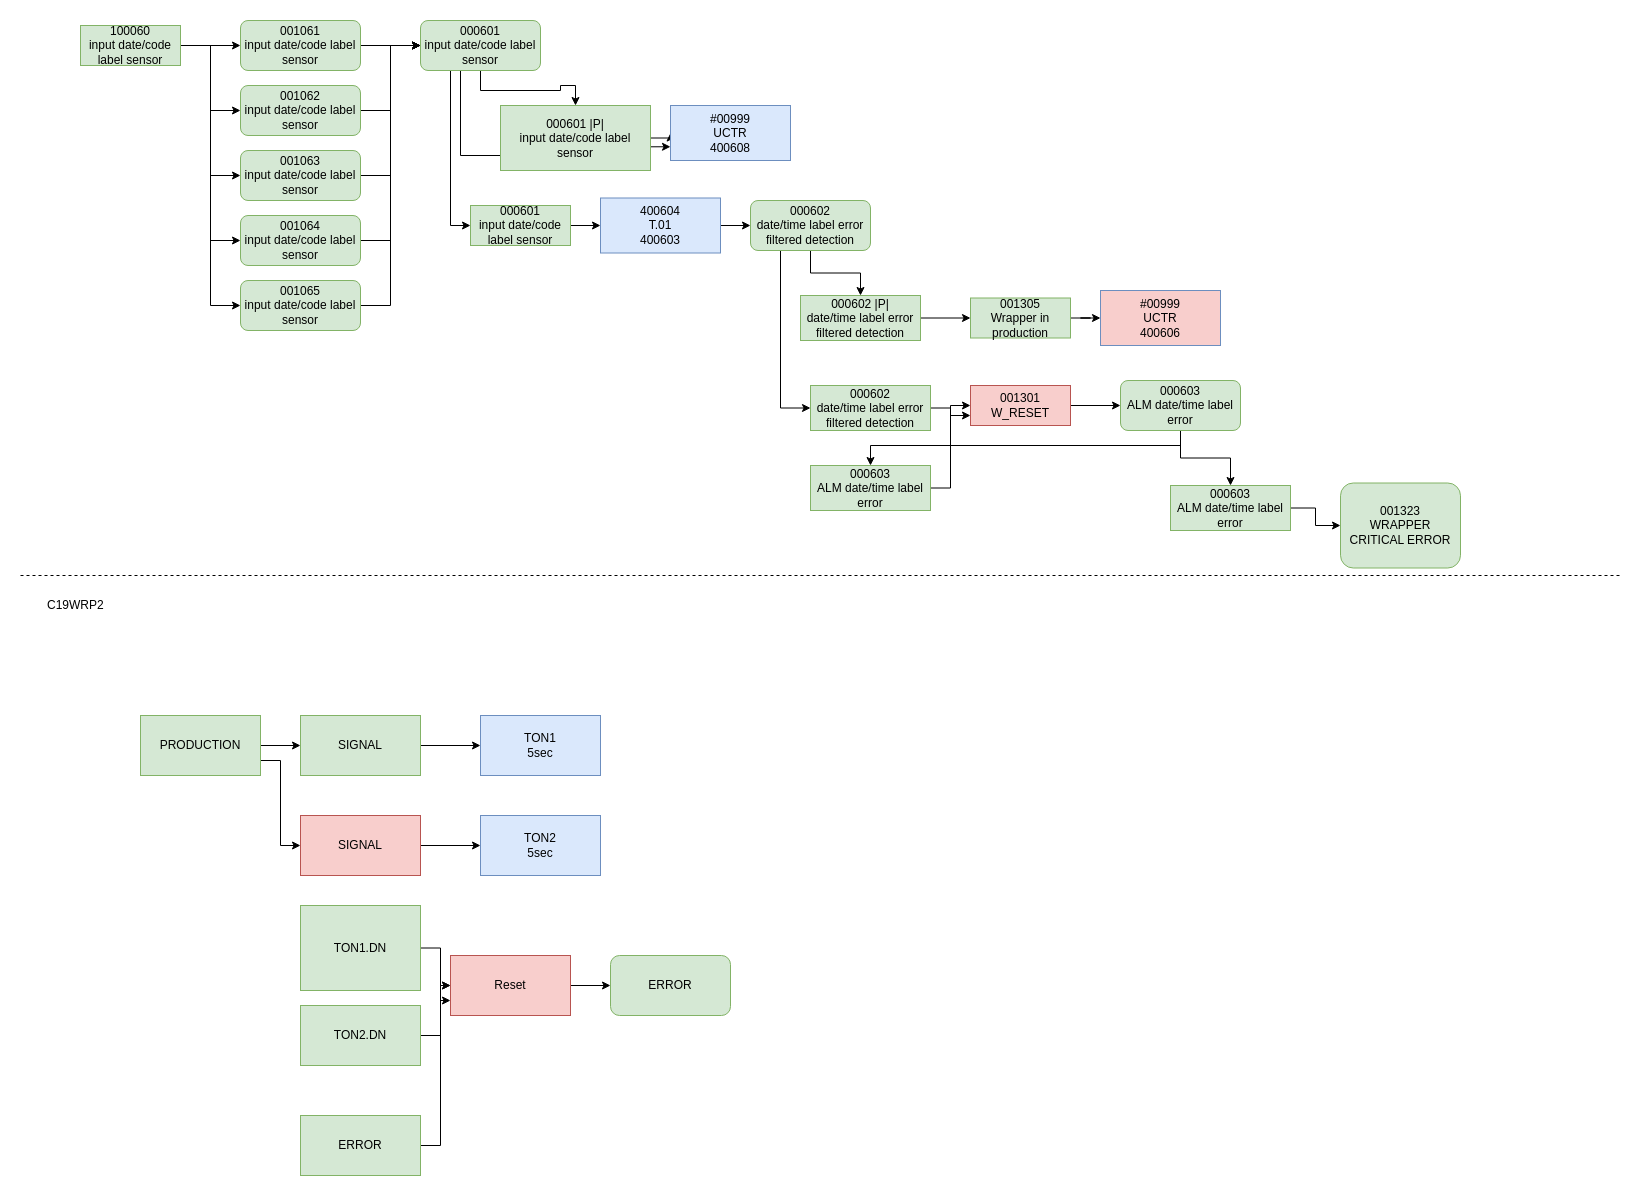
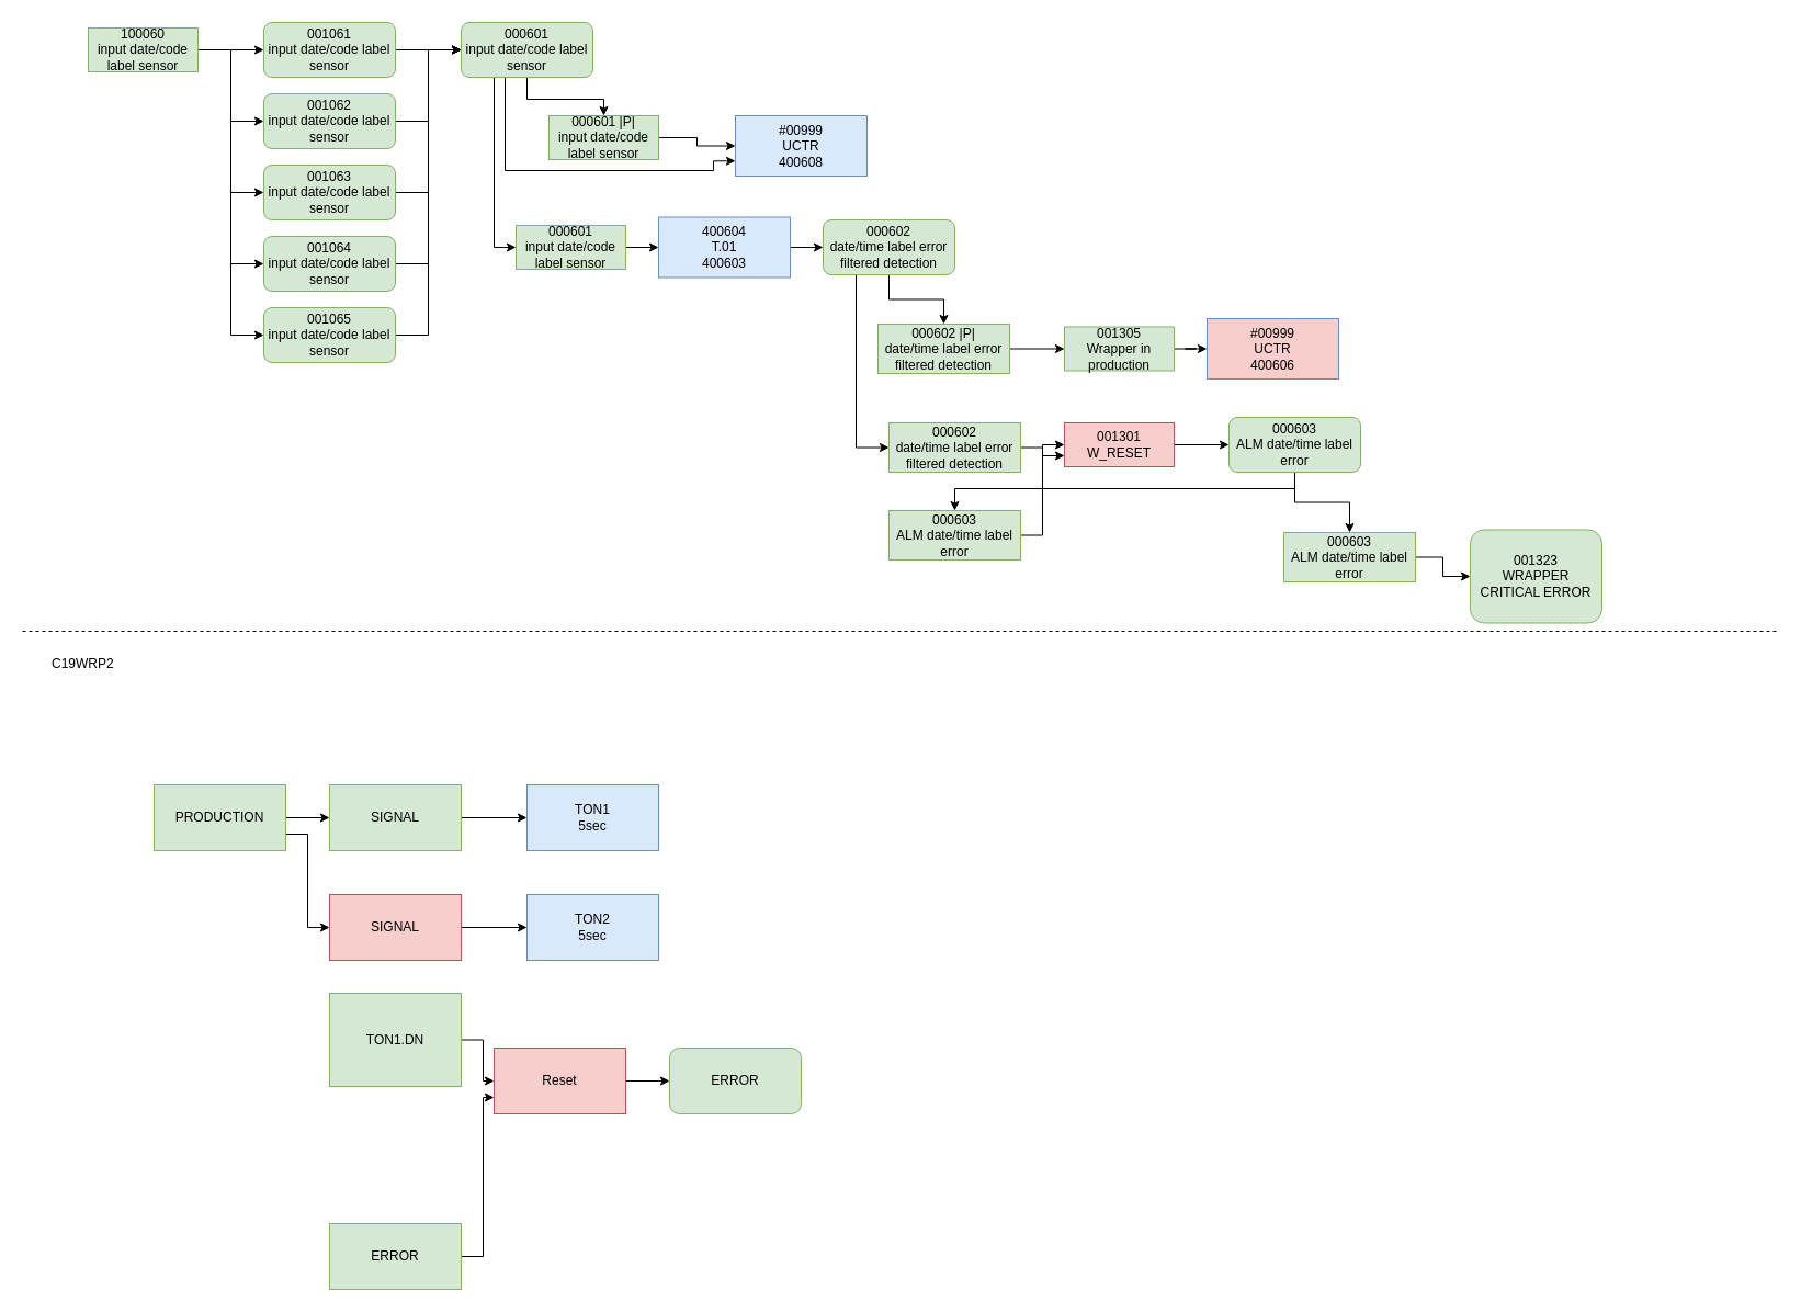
  <mxCell id="0" />
  <mxCell id="1" parent="0" />
  <mxCell id="2" style="edgeStyle=orthogonalEdgeStyle;rounded=0;orthogonalLoop=1;jettySize=auto;html=1;" edge="1" parent="1" source="7" target="9"><mxGeometry relative="1" as="geometry" /></mxCell>
  <mxCell id="3" style="edgeStyle=orthogonalEdgeStyle;rounded=0;orthogonalLoop=1;jettySize=auto;html=1;entryX=0;entryY=0.5;entryDx=0;entryDy=0;" edge="1" parent="1" source="7" target="11"><mxGeometry relative="1" as="geometry" /></mxCell>
  <mxCell id="4" style="edgeStyle=orthogonalEdgeStyle;rounded=0;orthogonalLoop=1;jettySize=auto;html=1;entryX=0;entryY=0.5;entryDx=0;entryDy=0;" edge="1" parent="1" source="7" target="13"><mxGeometry relative="1" as="geometry" /></mxCell>
  <mxCell id="5" style="edgeStyle=orthogonalEdgeStyle;rounded=0;orthogonalLoop=1;jettySize=auto;html=1;entryX=0;entryY=0.5;entryDx=0;entryDy=0;" edge="1" parent="1" source="7" target="15"><mxGeometry relative="1" as="geometry" /></mxCell>
  <mxCell id="6" style="edgeStyle=orthogonalEdgeStyle;rounded=0;orthogonalLoop=1;jettySize=auto;html=1;entryX=0;entryY=0.5;entryDx=0;entryDy=0;" edge="1" parent="1" source="7" target="17"><mxGeometry relative="1" as="geometry" /></mxCell>
  <mxCell id="7" value="&lt;div&gt;100060&lt;/div&gt;&lt;div&gt;input date/code label sensor&lt;br&gt;&lt;/div&gt;" style="rounded=0;whiteSpace=wrap;html=1;fillColor=#d5e8d4;strokeColor=#82b366;" vertex="1" parent="1"><mxGeometry x="80" y="25" width="100" height="40" as="geometry" /></mxCell>
  <mxCell id="8" style="edgeStyle=orthogonalEdgeStyle;rounded=0;orthogonalLoop=1;jettySize=auto;html=1;" edge="1" parent="1" source="9" target="21"><mxGeometry relative="1" as="geometry" /></mxCell>
  <mxCell id="9" value="&lt;div&gt;001061&lt;/div&gt;&lt;div&gt;input date/code label sensor&lt;br&gt;&lt;/div&gt;" style="rounded=1;whiteSpace=wrap;html=1;fillColor=#d5e8d4;strokeColor=#82b366;" vertex="1" parent="1"><mxGeometry x="240" y="20" width="120" height="50" as="geometry" /></mxCell>
  <mxCell id="10" style="edgeStyle=orthogonalEdgeStyle;rounded=0;orthogonalLoop=1;jettySize=auto;html=1;exitX=1;exitY=0.5;exitDx=0;exitDy=0;entryX=0;entryY=0.5;entryDx=0;entryDy=0;" edge="1" parent="1" source="11" target="21"><mxGeometry relative="1" as="geometry" /></mxCell>
  <mxCell id="11" value="&lt;div&gt;001062&lt;/div&gt;&lt;div&gt;input date/code label sensor&lt;br&gt;&lt;/div&gt;" style="rounded=1;whiteSpace=wrap;html=1;fillColor=#d5e8d4;strokeColor=#82b366;" vertex="1" parent="1"><mxGeometry x="240" y="85" width="120" height="50" as="geometry" /></mxCell>
  <mxCell id="12" style="edgeStyle=orthogonalEdgeStyle;rounded=0;orthogonalLoop=1;jettySize=auto;html=1;exitX=1;exitY=0.5;exitDx=0;exitDy=0;entryX=0;entryY=0.5;entryDx=0;entryDy=0;" edge="1" parent="1" source="13" target="21"><mxGeometry relative="1" as="geometry" /></mxCell>
  <mxCell id="13" value="&lt;div&gt;001063&lt;/div&gt;&lt;div&gt;input date/code label sensor&lt;br&gt;&lt;/div&gt;" style="rounded=1;whiteSpace=wrap;html=1;fillColor=#d5e8d4;strokeColor=#82b366;" vertex="1" parent="1"><mxGeometry x="240" y="150" width="120" height="50" as="geometry" /></mxCell>
  <mxCell id="14" style="edgeStyle=orthogonalEdgeStyle;rounded=0;orthogonalLoop=1;jettySize=auto;html=1;exitX=1;exitY=0.5;exitDx=0;exitDy=0;entryX=0;entryY=0.5;entryDx=0;entryDy=0;" edge="1" parent="1" source="15" target="21"><mxGeometry relative="1" as="geometry" /></mxCell>
  <mxCell id="15" value="&lt;div&gt;001064&lt;/div&gt;&lt;div&gt;input date/code label sensor&lt;br&gt;&lt;/div&gt;" style="rounded=1;whiteSpace=wrap;html=1;fillColor=#d5e8d4;strokeColor=#82b366;" vertex="1" parent="1"><mxGeometry x="240" y="215" width="120" height="50" as="geometry" /></mxCell>
  <mxCell id="16" style="edgeStyle=orthogonalEdgeStyle;rounded=0;orthogonalLoop=1;jettySize=auto;html=1;exitX=1;exitY=0.5;exitDx=0;exitDy=0;entryX=0;entryY=0.5;entryDx=0;entryDy=0;" edge="1" parent="1" source="17" target="21"><mxGeometry relative="1" as="geometry" /></mxCell>
  <mxCell id="17" value="&lt;div&gt;001065&lt;/div&gt;&lt;div&gt;input date/code label sensor&lt;br&gt;&lt;/div&gt;" style="rounded=1;whiteSpace=wrap;html=1;fillColor=#d5e8d4;strokeColor=#82b366;" vertex="1" parent="1"><mxGeometry x="240" y="280" width="120" height="50" as="geometry" /></mxCell>
  <mxCell id="18" style="edgeStyle=orthogonalEdgeStyle;rounded=0;orthogonalLoop=1;jettySize=auto;html=1;" edge="1" parent="1" source="21" target="23"><mxGeometry relative="1" as="geometry" /></mxCell>
  <mxCell id="19" style="edgeStyle=orthogonalEdgeStyle;rounded=0;orthogonalLoop=1;jettySize=auto;html=1;entryX=0;entryY=0.75;entryDx=0;entryDy=0;" edge="1" parent="1" source="21" target="24"><mxGeometry relative="1" as="geometry"><Array as="points"><mxPoint x="460" y="155" /><mxPoint x="650" y="155" /></Array></mxGeometry></mxCell>
  <mxCell id="20" style="edgeStyle=orthogonalEdgeStyle;rounded=0;orthogonalLoop=1;jettySize=auto;html=1;exitX=0.25;exitY=1;exitDx=0;exitDy=0;entryX=0;entryY=0.5;entryDx=0;entryDy=0;" edge="1" parent="1" source="21" target="26"><mxGeometry relative="1" as="geometry" /></mxCell>
  <mxCell id="21" value="&lt;div&gt;000601&lt;/div&gt;&lt;div&gt;input date/code label sensor&lt;br&gt;&lt;/div&gt;" style="rounded=1;whiteSpace=wrap;html=1;fillColor=#d5e8d4;strokeColor=#82b366;" vertex="1" parent="1"><mxGeometry x="420" y="20" width="120" height="50" as="geometry" /></mxCell>
  <mxCell id="22" style="edgeStyle=orthogonalEdgeStyle;rounded=0;orthogonalLoop=1;jettySize=auto;html=1;" edge="1" parent="1" source="23" target="24"><mxGeometry relative="1" as="geometry" /></mxCell>
- <mxCell id="23" value="&lt;div&gt;000601 |P|&lt;br&gt;&lt;/div&gt;&lt;div&gt;input date/code label sensor&lt;br&gt;&lt;/div&gt;" style="rounded=0;whiteSpace=wrap;html=1;fillColor=#d5e8d4;strokeColor=#82b366;" vertex="1" parent="1"><mxGeometry x="500" y="105" width="150" height="65" as="geometry" /></mxCell>
+ <mxCell id="23" value="&lt;div&gt;000601 |P|&lt;br&gt;&lt;/div&gt;&lt;div&gt;input date/code label sensor&lt;br&gt;&lt;/div&gt;" style="rounded=0;whiteSpace=wrap;html=1;fillColor=#d5e8d4;strokeColor=#82b366;" vertex="1" parent="1"><mxGeometry x="500" y="105" width="100" height="40" as="geometry" /></mxCell>
  <mxCell id="24" value="&lt;div&gt;#00999&lt;/div&gt;&lt;div&gt;UCTR&lt;/div&gt;&lt;div&gt;400608&lt;br&gt;&lt;/div&gt;" style="rounded=0;whiteSpace=wrap;html=1;fillColor=#dae8fc;strokeColor=#6c8ebf;" vertex="1" parent="1"><mxGeometry x="670" y="105" width="120" height="55" as="geometry" /></mxCell>
  <mxCell id="25" style="edgeStyle=orthogonalEdgeStyle;rounded=0;orthogonalLoop=1;jettySize=auto;html=1;" edge="1" parent="1" source="26" target="28"><mxGeometry relative="1" as="geometry" /></mxCell>
  <mxCell id="26" value="&lt;div&gt;000601&lt;br&gt;&lt;/div&gt;&lt;div&gt;input date/code label sensor&lt;br&gt;&lt;/div&gt;" style="rounded=0;whiteSpace=wrap;html=1;fillColor=#d5e8d4;strokeColor=#82b366;" vertex="1" parent="1"><mxGeometry x="470" y="205" width="100" height="40" as="geometry" /></mxCell>
  <mxCell id="27" style="edgeStyle=orthogonalEdgeStyle;rounded=0;orthogonalLoop=1;jettySize=auto;html=1;" edge="1" parent="1" source="28" target="31"><mxGeometry relative="1" as="geometry" /></mxCell>
  <mxCell id="28" value="&lt;div&gt;400604&lt;/div&gt;&lt;div&gt;T.01&lt;br&gt;&lt;/div&gt;&lt;div&gt;400603&lt;br&gt;&lt;/div&gt;" style="rounded=0;whiteSpace=wrap;html=1;fillColor=#dae8fc;strokeColor=#6c8ebf;" vertex="1" parent="1"><mxGeometry x="600" y="197.5" width="120" height="55" as="geometry" /></mxCell>
  <mxCell id="29" style="edgeStyle=orthogonalEdgeStyle;rounded=0;orthogonalLoop=1;jettySize=auto;html=1;exitX=0.5;exitY=1;exitDx=0;exitDy=0;" edge="1" parent="1" source="31" target="33"><mxGeometry relative="1" as="geometry" /></mxCell>
  <mxCell id="30" style="edgeStyle=orthogonalEdgeStyle;rounded=0;orthogonalLoop=1;jettySize=auto;html=1;exitX=0.25;exitY=1;exitDx=0;exitDy=0;entryX=0;entryY=0.5;entryDx=0;entryDy=0;" edge="1" parent="1" source="31" target="38"><mxGeometry relative="1" as="geometry" /></mxCell>
  <mxCell id="31" value="&lt;div&gt;000602&lt;/div&gt;&lt;div&gt;date/time label error filtered detection&lt;br&gt;&lt;/div&gt;" style="rounded=1;whiteSpace=wrap;html=1;fillColor=#d5e8d4;strokeColor=#82b366;" vertex="1" parent="1"><mxGeometry x="750" y="200" width="120" height="50" as="geometry" /></mxCell>
  <mxCell id="32" style="edgeStyle=orthogonalEdgeStyle;rounded=0;orthogonalLoop=1;jettySize=auto;html=1;" edge="1" parent="1" source="33" target="35"><mxGeometry relative="1" as="geometry" /></mxCell>
  <mxCell id="33" value="&lt;div&gt;000602 |P|&lt;br&gt;&lt;/div&gt;&lt;div&gt;date/time label error filtered detection&lt;br&gt;&lt;/div&gt;" style="rounded=0;whiteSpace=wrap;html=1;fillColor=#d5e8d4;strokeColor=#82b366;" vertex="1" parent="1"><mxGeometry x="800" y="295" width="120" height="45" as="geometry" /></mxCell>
  <mxCell id="34" style="edgeStyle=orthogonalEdgeStyle;rounded=0;orthogonalLoop=1;jettySize=auto;html=1;entryX=0;entryY=0.5;entryDx=0;entryDy=0;" edge="1" parent="1" source="35" target="36"><mxGeometry relative="1" as="geometry" /></mxCell>
  <mxCell id="35" value="&lt;div&gt;001305&lt;/div&gt;&lt;div&gt;Wrapper in production&lt;br&gt;&lt;/div&gt;" style="rounded=0;whiteSpace=wrap;html=1;fillColor=#d5e8d4;strokeColor=#82b366;" vertex="1" parent="1"><mxGeometry x="970" y="297.5" width="100" height="40" as="geometry" /></mxCell>
  <mxCell id="36" value="&lt;div&gt;#00999&lt;/div&gt;&lt;div&gt;UCTR&lt;/div&gt;&lt;div&gt;400606&lt;br&gt;&lt;/div&gt;" style="rounded=0;whiteSpace=wrap;html=1;fillColor=#f8cecc;strokeColor=#6c8ebf;" vertex="1" parent="1"><mxGeometry x="1100" y="290" width="120" height="55" as="geometry" /></mxCell>
  <mxCell id="37" style="edgeStyle=orthogonalEdgeStyle;rounded=0;orthogonalLoop=1;jettySize=auto;html=1;entryX=0;entryY=0.75;entryDx=0;entryDy=0;" edge="1" parent="1" source="38" target="40"><mxGeometry relative="1" as="geometry" /></mxCell>
  <mxCell id="38" value="&lt;div&gt;000602 &lt;br&gt;&lt;/div&gt;&lt;div&gt;date/time label error filtered detection&lt;br&gt;&lt;/div&gt;" style="rounded=0;whiteSpace=wrap;html=1;fillColor=#d5e8d4;strokeColor=#82b366;" vertex="1" parent="1"><mxGeometry x="810" y="385" width="120" height="45" as="geometry" /></mxCell>
  <mxCell id="39" style="edgeStyle=orthogonalEdgeStyle;rounded=0;orthogonalLoop=1;jettySize=auto;html=1;" edge="1" parent="1" source="40" target="43"><mxGeometry relative="1" as="geometry" /></mxCell>
  <mxCell id="40" value="&lt;div&gt;001301&lt;/div&gt;&lt;div&gt;W_RESET&lt;br&gt;&lt;/div&gt;" style="rounded=0;whiteSpace=wrap;html=1;fillColor=#f8cecc;strokeColor=#b85450;" vertex="1" parent="1"><mxGeometry x="970" y="385" width="100" height="40" as="geometry" /></mxCell>
  <mxCell id="41" style="edgeStyle=orthogonalEdgeStyle;rounded=0;orthogonalLoop=1;jettySize=auto;html=1;" edge="1" parent="1" source="43" target="45"><mxGeometry relative="1" as="geometry"><Array as="points"><mxPoint x="1180" y="445" /><mxPoint x="870" y="445" /></Array></mxGeometry></mxCell>
  <mxCell id="42" style="edgeStyle=orthogonalEdgeStyle;rounded=0;orthogonalLoop=1;jettySize=auto;html=1;" edge="1" parent="1" source="43" target="47"><mxGeometry relative="1" as="geometry" /></mxCell>
  <mxCell id="43" value="&lt;div&gt;000603 &lt;br&gt;&lt;/div&gt;&lt;div&gt;ALM date/time label error&lt;br&gt;&lt;/div&gt;" style="rounded=1;whiteSpace=wrap;html=1;fillColor=#d5e8d4;strokeColor=#82b366;" vertex="1" parent="1"><mxGeometry x="1120" y="380" width="120" height="50" as="geometry" /></mxCell>
  <mxCell id="44" style="edgeStyle=orthogonalEdgeStyle;rounded=0;orthogonalLoop=1;jettySize=auto;html=1;entryX=0;entryY=0.5;entryDx=0;entryDy=0;" edge="1" parent="1" source="45" target="40"><mxGeometry relative="1" as="geometry" /></mxCell>
  <mxCell id="45" value="&lt;div&gt;000603 &lt;br&gt;&lt;/div&gt;&lt;div&gt;ALM date/time label error&lt;br&gt;&lt;/div&gt;" style="rounded=0;whiteSpace=wrap;html=1;fillColor=#d5e8d4;strokeColor=#82b366;" vertex="1" parent="1"><mxGeometry x="810" y="465" width="120" height="45" as="geometry" /></mxCell>
  <mxCell id="46" style="edgeStyle=orthogonalEdgeStyle;rounded=0;orthogonalLoop=1;jettySize=auto;html=1;" edge="1" parent="1" source="47" target="48"><mxGeometry relative="1" as="geometry" /></mxCell>
  <mxCell id="47" value="&lt;div&gt;000603 &lt;br&gt;&lt;/div&gt;&lt;div&gt;ALM date/time label error&lt;br&gt;&lt;/div&gt;" style="rounded=0;whiteSpace=wrap;html=1;fillColor=#d5e8d4;strokeColor=#82b366;" vertex="1" parent="1"><mxGeometry x="1170" y="485" width="120" height="45" as="geometry" /></mxCell>
  <mxCell id="48" value="&lt;div&gt;001323&lt;/div&gt;&lt;div&gt;WRAPPER CRITICAL ERROR&lt;br&gt;&lt;/div&gt;" style="rounded=1;whiteSpace=wrap;html=1;fillColor=#d5e8d4;strokeColor=#82b366;" vertex="1" parent="1"><mxGeometry x="1340" y="482.5" width="120" height="85" as="geometry" /></mxCell>
  <mxCell id="49" value="C19WRP2" style="text;html=1;resizable=0;points=[];autosize=1;align=left;verticalAlign=top;spacingTop=-4;" vertex="1" parent="1"><mxGeometry x="45" y="595" width="70" height="20" as="geometry" /></mxCell>
  <mxCell id="50" value="" style="endArrow=none;dashed=1;html=1;" edge="1" parent="1"><mxGeometry width="50" height="50" relative="1" as="geometry"><mxPoint x="20" y="575" as="sourcePoint" /><mxPoint x="1620" y="575" as="targetPoint" /></mxGeometry></mxCell>
  <mxCell id="51" style="edgeStyle=orthogonalEdgeStyle;rounded=0;orthogonalLoop=1;jettySize=auto;html=1;" edge="1" parent="1" source="52" target="56"><mxGeometry relative="1" as="geometry" /></mxCell>
  <mxCell id="52" value="SIGNAL" style="rounded=0;whiteSpace=wrap;html=1;fillColor=#d5e8d4;strokeColor=#82b366;" vertex="1" parent="1"><mxGeometry x="300" y="715" width="120" height="60" as="geometry" /></mxCell>
  <mxCell id="53" style="edgeStyle=orthogonalEdgeStyle;rounded=0;orthogonalLoop=1;jettySize=auto;html=1;exitX=1;exitY=0.5;exitDx=0;exitDy=0;" edge="1" parent="1" source="55" target="52"><mxGeometry relative="1" as="geometry" /></mxCell>
  <mxCell id="54" style="edgeStyle=orthogonalEdgeStyle;rounded=0;orthogonalLoop=1;jettySize=auto;html=1;exitX=1;exitY=0.75;exitDx=0;exitDy=0;entryX=0;entryY=0.5;entryDx=0;entryDy=0;" edge="1" parent="1" source="55" target="58"><mxGeometry relative="1" as="geometry" /></mxCell>
  <mxCell id="55" value="PRODUCTION" style="rounded=0;whiteSpace=wrap;html=1;fillColor=#d5e8d4;strokeColor=#82b366;" vertex="1" parent="1"><mxGeometry x="140" y="715" width="120" height="60" as="geometry" /></mxCell>
  <mxCell id="56" value="&lt;div&gt;TON1&lt;br&gt;&lt;/div&gt;&lt;div&gt;5sec&lt;/div&gt;" style="rounded=0;whiteSpace=wrap;html=1;fillColor=#dae8fc;strokeColor=#6c8ebf;" vertex="1" parent="1"><mxGeometry x="480" y="715" width="120" height="60" as="geometry" /></mxCell>
  <mxCell id="57" style="edgeStyle=orthogonalEdgeStyle;rounded=0;orthogonalLoop=1;jettySize=auto;html=1;" edge="1" source="58" target="59" parent="1"><mxGeometry relative="1" as="geometry" /></mxCell>
  <mxCell id="58" value="SIGNAL" style="rounded=0;whiteSpace=wrap;html=1;fillColor=#f8cecc;strokeColor=#b85450;" vertex="1" parent="1"><mxGeometry x="300" y="815" width="120" height="60" as="geometry" /></mxCell>
  <mxCell id="59" value="&lt;div&gt;TON2&lt;br&gt;&lt;/div&gt;&lt;div&gt;5sec&lt;/div&gt;" style="rounded=0;whiteSpace=wrap;html=1;fillColor=#dae8fc;strokeColor=#6c8ebf;" vertex="1" parent="1"><mxGeometry x="480" y="815" width="120" height="60" as="geometry" /></mxCell>
  <mxCell id="60" value="ERROR" style="rounded=1;whiteSpace=wrap;html=1;fillColor=#d5e8d4;strokeColor=#82b366;" vertex="1" parent="1"><mxGeometry x="610" y="955" width="120" height="60" as="geometry" /></mxCell>
  <mxCell id="61" style="edgeStyle=orthogonalEdgeStyle;rounded=0;orthogonalLoop=1;jettySize=auto;html=1;" edge="1" parent="1" source="62" target="68"><mxGeometry relative="1" as="geometry" /></mxCell>
  <mxCell id="62" value="&lt;div&gt;TON1.DN&lt;br&gt;&lt;/div&gt;" style="rounded=0;whiteSpace=wrap;html=1;fillColor=#d5e8d4;strokeColor=#82b366;" vertex="1" parent="1"><mxGeometry x="300" y="905" width="120" height="85" as="geometry" /></mxCell>
- <mxCell id="63" style="edgeStyle=orthogonalEdgeStyle;rounded=0;orthogonalLoop=1;jettySize=auto;html=1;" edge="1" parent="1" source="64" target="68"><mxGeometry relative="1" as="geometry" /></mxCell>
- <mxCell id="64" value="&lt;div&gt;TON2.DN&lt;br&gt;&lt;/div&gt;" style="rounded=0;whiteSpace=wrap;html=1;fillColor=#d5e8d4;strokeColor=#82b366;" vertex="1" parent="1"><mxGeometry x="300" y="1005" width="120" height="60" as="geometry" /></mxCell>
  <mxCell id="65" style="edgeStyle=orthogonalEdgeStyle;rounded=0;orthogonalLoop=1;jettySize=auto;html=1;entryX=0;entryY=0.75;entryDx=0;entryDy=0;" edge="1" parent="1" source="66" target="68"><mxGeometry relative="1" as="geometry"><Array as="points"><mxPoint x="440" y="1145" /><mxPoint x="440" y="1000" /></Array></mxGeometry></mxCell>
  <mxCell id="66" value="ERROR" style="rounded=0;whiteSpace=wrap;html=1;fillColor=#d5e8d4;strokeColor=#82b366;" vertex="1" parent="1"><mxGeometry x="300" y="1115" width="120" height="60" as="geometry" /></mxCell>
  <mxCell id="67" style="edgeStyle=orthogonalEdgeStyle;rounded=0;orthogonalLoop=1;jettySize=auto;html=1;" edge="1" parent="1" source="68" target="60"><mxGeometry relative="1" as="geometry" /></mxCell>
  <mxCell id="68" value="Reset" style="rounded=0;whiteSpace=wrap;html=1;fillColor=#f8cecc;strokeColor=#b85450;" vertex="1" parent="1"><mxGeometry x="450" y="955" width="120" height="60" as="geometry" /></mxCell>
